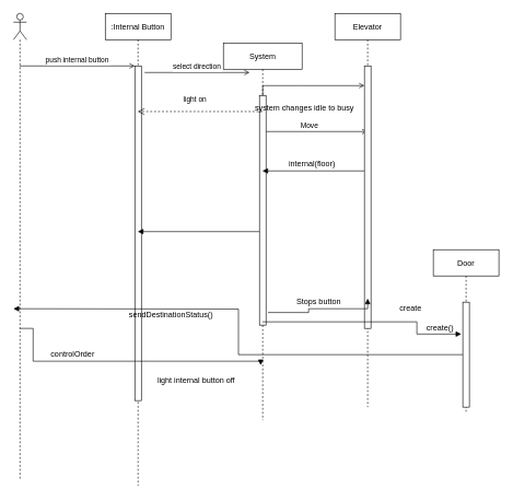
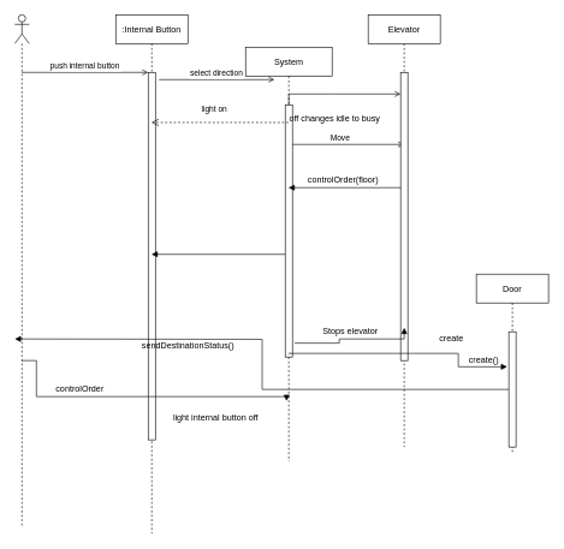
  <mxCell id="0" />
  <mxCell id="1" parent="0" />
  <mxCell id="2" value=":Internal Button" style="shape=umlLifeline;perimeter=lifelinePerimeter;container=1;collapsible=0;recursiveResize=0;rounded=0;shadow=0;strokeWidth=1;" parent="1" vertex="1"><mxGeometry x="160" y="20" width="100" height="720" as="geometry" /></mxCell>
  <mxCell id="3" value="" style="points=[];perimeter=orthogonalPerimeter;rounded=0;shadow=0;strokeWidth=1;" parent="2" vertex="1"><mxGeometry x="45" y="80" width="10" height="510" as="geometry" /></mxCell>
  <mxCell id="4" value="push internal button" style="verticalAlign=bottom;endArrow=open;entryX=0;entryY=0;shadow=0;strokeWidth=1;endFill=0;" parent="1" source="5" target="3" edge="1"><mxGeometry relative="1" as="geometry"><mxPoint x="35" y="100" as="sourcePoint" /></mxGeometry></mxCell>
  <mxCell id="5" value="" style="shape=umlLifeline;participant=umlActor;perimeter=lifelinePerimeter;whiteSpace=wrap;html=1;container=1;collapsible=0;recursiveResize=0;verticalAlign=top;spacingTop=36;outlineConnect=0;" vertex="1" parent="1"><mxGeometry x="20" y="20" width="20" height="710" as="geometry" /></mxCell>
  <mxCell id="6" value="" style="edgeStyle=orthogonalEdgeStyle;rounded=0;orthogonalLoop=1;jettySize=auto;html=1;endArrow=open;endFill=0;" edge="1" parent="1" source="9" target="14"><mxGeometry relative="1" as="geometry"><Array as="points"><mxPoint x="470" y="200" /><mxPoint x="470" y="200" /></Array></mxGeometry></mxCell>
  <mxCell id="7" value="Move" style="edgeLabel;html=1;align=center;verticalAlign=middle;resizable=0;points=[];" vertex="1" connectable="0" parent="6"><mxGeometry x="0.02" y="2" relative="1" as="geometry"><mxPoint x="-11.5" y="-8" as="offset" /></mxGeometry></mxCell>
  <mxCell id="8" style="edgeStyle=orthogonalEdgeStyle;rounded=0;orthogonalLoop=1;jettySize=auto;html=1;endArrow=block;endFill=1;" edge="1" parent="1" source="9" target="2"><mxGeometry relative="1" as="geometry"><Array as="points"><mxPoint x="340" y="600" /><mxPoint x="340" y="600" /></Array></mxGeometry></mxCell>
  <mxCell id="9" value="System" style="shape=umlLifeline;perimeter=lifelinePerimeter;container=1;collapsible=0;recursiveResize=0;rounded=0;shadow=0;strokeWidth=1;" vertex="1" parent="1"><mxGeometry x="340" y="65" width="120" height="575" as="geometry" /></mxCell>
  <mxCell id="10" value="" style="points=[];perimeter=orthogonalPerimeter;rounded=0;shadow=0;strokeWidth=1;" vertex="1" parent="9"><mxGeometry x="55" y="80" width="10" height="350" as="geometry" /></mxCell>
- <mxCell id="11" value="system changes idle to busy&amp;nbsp;" style="text;html=1;align=center;verticalAlign=middle;resizable=0;points=[];autosize=1;" vertex="1" parent="9"><mxGeometry x="40" y="90" width="170" height="20" as="geometry" /></mxCell>
+ <mxCell id="11" value="off changes idle to busy&amp;nbsp;" style="text;html=1;align=center;verticalAlign=middle;resizable=0;points=[];autosize=1;" vertex="1" parent="9"><mxGeometry x="40" y="90" width="170" height="20" as="geometry" /></mxCell>
  <mxCell id="12" value="select direction" style="verticalAlign=bottom;endArrow=open;shadow=0;strokeWidth=1;endFill=0;" edge="1" parent="1"><mxGeometry relative="1" as="geometry"><mxPoint x="220" y="110" as="sourcePoint" /><mxPoint x="380" y="110" as="targetPoint" /></mxGeometry></mxCell>
  <mxCell id="13" value="light on " style="verticalAlign=bottom;endArrow=open;dashed=1;endSize=8;shadow=0;strokeWidth=1;" edge="1" parent="1" source="9" target="2"><mxGeometry x="0.059" y="-9" relative="1" as="geometry"><mxPoint x="220" y="169.5" as="targetPoint" /><mxPoint x="370" y="169" as="sourcePoint" /><Array as="points"><mxPoint x="305" y="169.5" /></Array><mxPoint as="offset" /></mxGeometry></mxCell>
  <mxCell id="14" value="Elevator" style="shape=umlLifeline;perimeter=lifelinePerimeter;container=1;collapsible=0;recursiveResize=0;rounded=0;shadow=0;strokeWidth=1;" vertex="1" parent="1"><mxGeometry x="510" y="20" width="100" height="600" as="geometry" /></mxCell>
  <mxCell id="15" value="" style="points=[];perimeter=orthogonalPerimeter;rounded=0;shadow=0;strokeWidth=1;" vertex="1" parent="14"><mxGeometry x="45" y="80" width="10" height="400" as="geometry" /></mxCell>
  <mxCell id="16" style="edgeStyle=orthogonalEdgeStyle;rounded=0;orthogonalLoop=1;jettySize=auto;html=1;endArrow=open;endFill=0;" edge="1" parent="1" source="10" target="15"><mxGeometry relative="1" as="geometry"><Array as="points"><mxPoint x="460" y="130" /><mxPoint x="460" y="130" /></Array></mxGeometry></mxCell>
  <mxCell id="17" style="edgeStyle=orthogonalEdgeStyle;rounded=0;orthogonalLoop=1;jettySize=auto;html=1;endArrow=block;endFill=1;" edge="1" parent="1" source="15" target="9"><mxGeometry relative="1" as="geometry"><Array as="points"><mxPoint x="470" y="260" /><mxPoint x="470" y="260" /></Array></mxGeometry></mxCell>
- <mxCell id="18" value="internal(floor)" style="text;html=1;align=center;verticalAlign=middle;resizable=0;points=[];autosize=1;" vertex="1" parent="1"><mxGeometry x="420" y="240" width="110" height="20" as="geometry" /></mxCell>
+ <mxCell id="18" value="controlOrder(floor)" style="text;html=1;align=center;verticalAlign=middle;resizable=0;points=[];autosize=1;" vertex="1" parent="1"><mxGeometry x="420" y="240" width="110" height="20" as="geometry" /></mxCell>
  <mxCell id="19" value="Door" style="shape=umlLifeline;perimeter=lifelinePerimeter;container=1;collapsible=0;recursiveResize=0;rounded=0;shadow=0;strokeWidth=1;" vertex="1" parent="1"><mxGeometry x="660" y="380" width="100" height="250" as="geometry" /></mxCell>
  <mxCell id="20" value="" style="points=[];perimeter=orthogonalPerimeter;rounded=0;shadow=0;strokeWidth=1;" vertex="1" parent="19"><mxGeometry x="45" y="80" width="10" height="160" as="geometry" /></mxCell>
  <mxCell id="21" value="" style="edgeStyle=orthogonalEdgeStyle;rounded=0;orthogonalLoop=1;jettySize=auto;html=1;endArrow=block;endFill=1;exitX=1.3;exitY=0.945;exitDx=0;exitDy=0;exitPerimeter=0;entryX=0.5;entryY=0.886;entryDx=0;entryDy=0;entryPerimeter=0;" edge="1" parent="1" source="10" target="15"><mxGeometry relative="1" as="geometry"><mxPoint x="540" y="336" as="targetPoint" /><Array as="points"><mxPoint x="470" y="476" /><mxPoint x="470" y="470" /><mxPoint x="560" y="470" /></Array></mxGeometry></mxCell>
- <mxCell id="22" value="Stops button" style="text;html=1;align=center;verticalAlign=middle;resizable=0;points=[];autosize=1;" vertex="1" parent="1"><mxGeometry x="440" y="450" width="90" height="20" as="geometry" /></mxCell>
+ <mxCell id="22" value="Stops elevator" style="text;html=1;align=center;verticalAlign=middle;resizable=0;points=[];autosize=1;" vertex="1" parent="1"><mxGeometry x="440" y="450" width="90" height="20" as="geometry" /></mxCell>
  <mxCell id="23" value="create" style="text;html=1;align=center;verticalAlign=middle;resizable=0;points=[];autosize=1;" vertex="1" parent="1"><mxGeometry x="600" y="460" width="50" height="20" as="geometry" /></mxCell>
  <mxCell id="24" style="edgeStyle=orthogonalEdgeStyle;rounded=0;orthogonalLoop=1;jettySize=auto;html=1;endArrow=block;endFill=1;entryX=-0.224;entryY=0.304;entryDx=0;entryDy=0;entryPerimeter=0;" edge="1" parent="1" source="9" target="20"><mxGeometry relative="1" as="geometry"><Array as="points"><mxPoint x="635" y="490" /><mxPoint x="635" y="509" /></Array></mxGeometry></mxCell>
  <mxCell id="25" value="create()" style="text;html=1;align=center;verticalAlign=middle;resizable=0;points=[];autosize=1;" vertex="1" parent="1"><mxGeometry x="630" y="490" width="80" height="20" as="geometry" /></mxCell>
  <mxCell id="26" style="edgeStyle=orthogonalEdgeStyle;rounded=0;orthogonalLoop=1;jettySize=auto;html=1;endArrow=block;endFill=1;" edge="1" parent="1" source="20"><mxGeometry relative="1" as="geometry"><mxPoint x="20" y="470" as="targetPoint" /></mxGeometry></mxCell>
  <mxCell id="27" value="sendDestinationStatus()" style="text;html=1;align=center;verticalAlign=middle;resizable=0;points=[];autosize=1;" vertex="1" parent="1"><mxGeometry x="190" y="470" width="140" height="20" as="geometry" /></mxCell>
  <mxCell id="28" style="edgeStyle=orthogonalEdgeStyle;rounded=0;orthogonalLoop=1;jettySize=auto;html=1;endArrow=block;endFill=1;entryX=0.474;entryY=0.854;entryDx=0;entryDy=0;entryPerimeter=0;" edge="1" parent="1" source="5" target="9"><mxGeometry relative="1" as="geometry"><mxPoint x="80" y="530" as="sourcePoint" /><mxPoint x="39.324" y="395" as="targetPoint" /><Array as="points"><mxPoint x="50" y="500" /><mxPoint x="50" y="550" /><mxPoint x="397" y="550" /></Array></mxGeometry></mxCell>
  <mxCell id="29" value="controlOrder" style="text;html=1;align=center;verticalAlign=middle;resizable=0;points=[];autosize=1;" vertex="1" parent="1"><mxGeometry x="55" y="530" width="110" height="20" as="geometry" /></mxCell>
  <mxCell id="30" value="light internal button off&amp;nbsp;" style="text;html=1;align=center;verticalAlign=middle;resizable=0;points=[];autosize=1;" vertex="1" parent="1"><mxGeometry x="225" y="570" width="150" height="20" as="geometry" /></mxCell>
